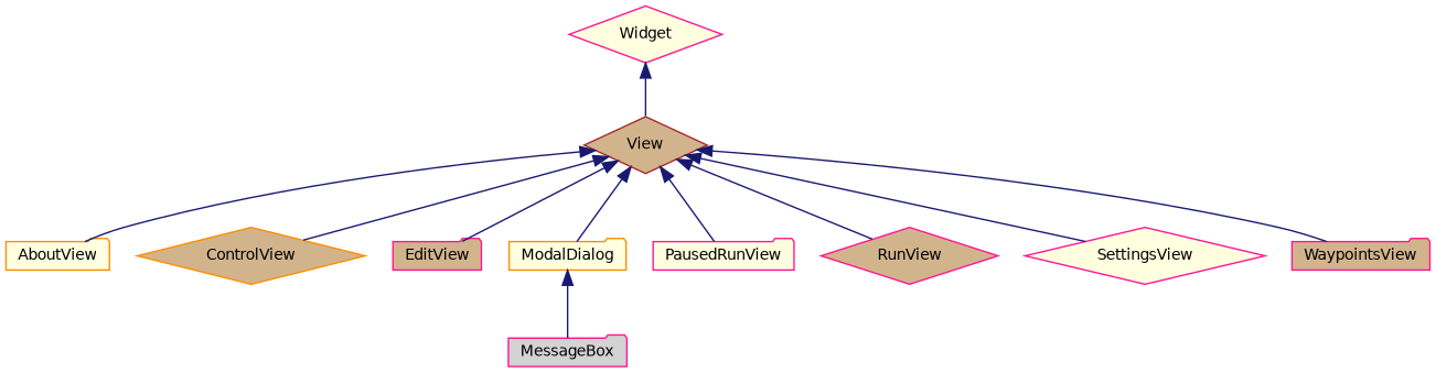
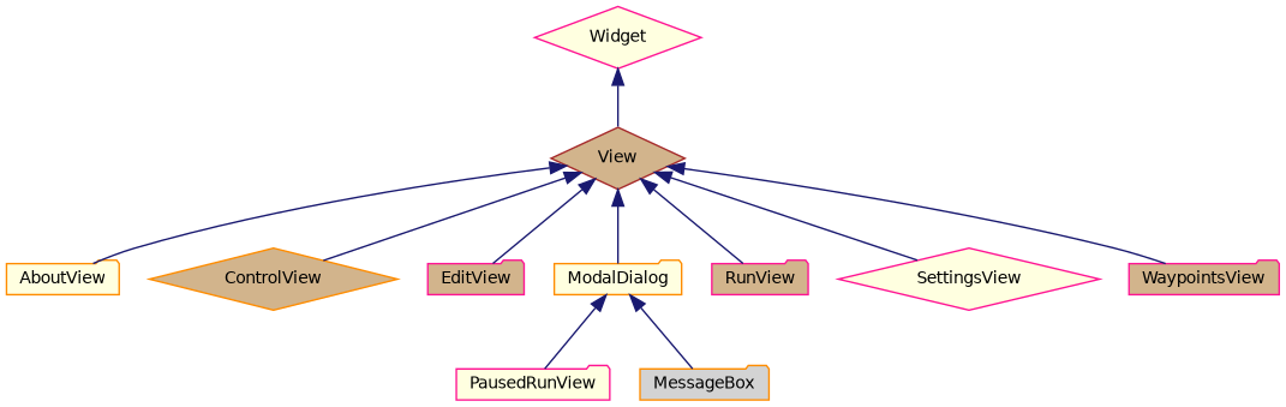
  digraph {
    rankdir=TB
    node [color=deeppink fillcolor=tan fontname=Helvetica fontsize=10 shape=folder style=filled]
    edge [color=midnightblue dir=back fontname=Helvetica fontsize=10 labelfontname=Helvetica labelfontsize=10 style=solid]
    n1 [color=brown fontcolor=black height=0.2 label=View shape=diamond width=0.4]
    n2 [color=darkorange fillcolor=lightyellow height=0.2 label=AboutView width=0.4]
    n3 [color=darkorange height=0.2 label=ControlView shape=diamond width=0.4]
    n4 [height=0.2 label=EditView width=0.4]
    n5 [color=darkorange fillcolor=lightyellow height=0.2 label=ModalDialog width=0.4]
    n6 [fillcolor=lightyellow height=0.2 label=PausedRunView width=0.4]
-   n7 [height=0.2 label=RunView shape=diamond width=0.4]
+   n7 [height=0.2 label=RunView width=0.4]
    n8 [fillcolor=lightyellow height=0.2 label=SettingsView shape=diamond width=0.4]
    n9 [height=0.2 label=WaypointsView width=0.4]
-   n10 [fillcolor=lightgrey height=0.2 label=MessageBox width=0.4]
+   n10 [color=darkorange fillcolor=lightgrey height=0.2 label=MessageBox width=0.4]
    n11 [fillcolor=lightyellow height=0.2 label=Widget shape=diamond width=0.4]
    n1 -> n2
    n1 -> n3
    n1 -> n4
    n1 -> n5
-   n1 -> n6
+   n5 -> n6
    n1 -> n7
    n1 -> n8
    n1 -> n9
    n5 -> n10
    n11 -> n1
  }
